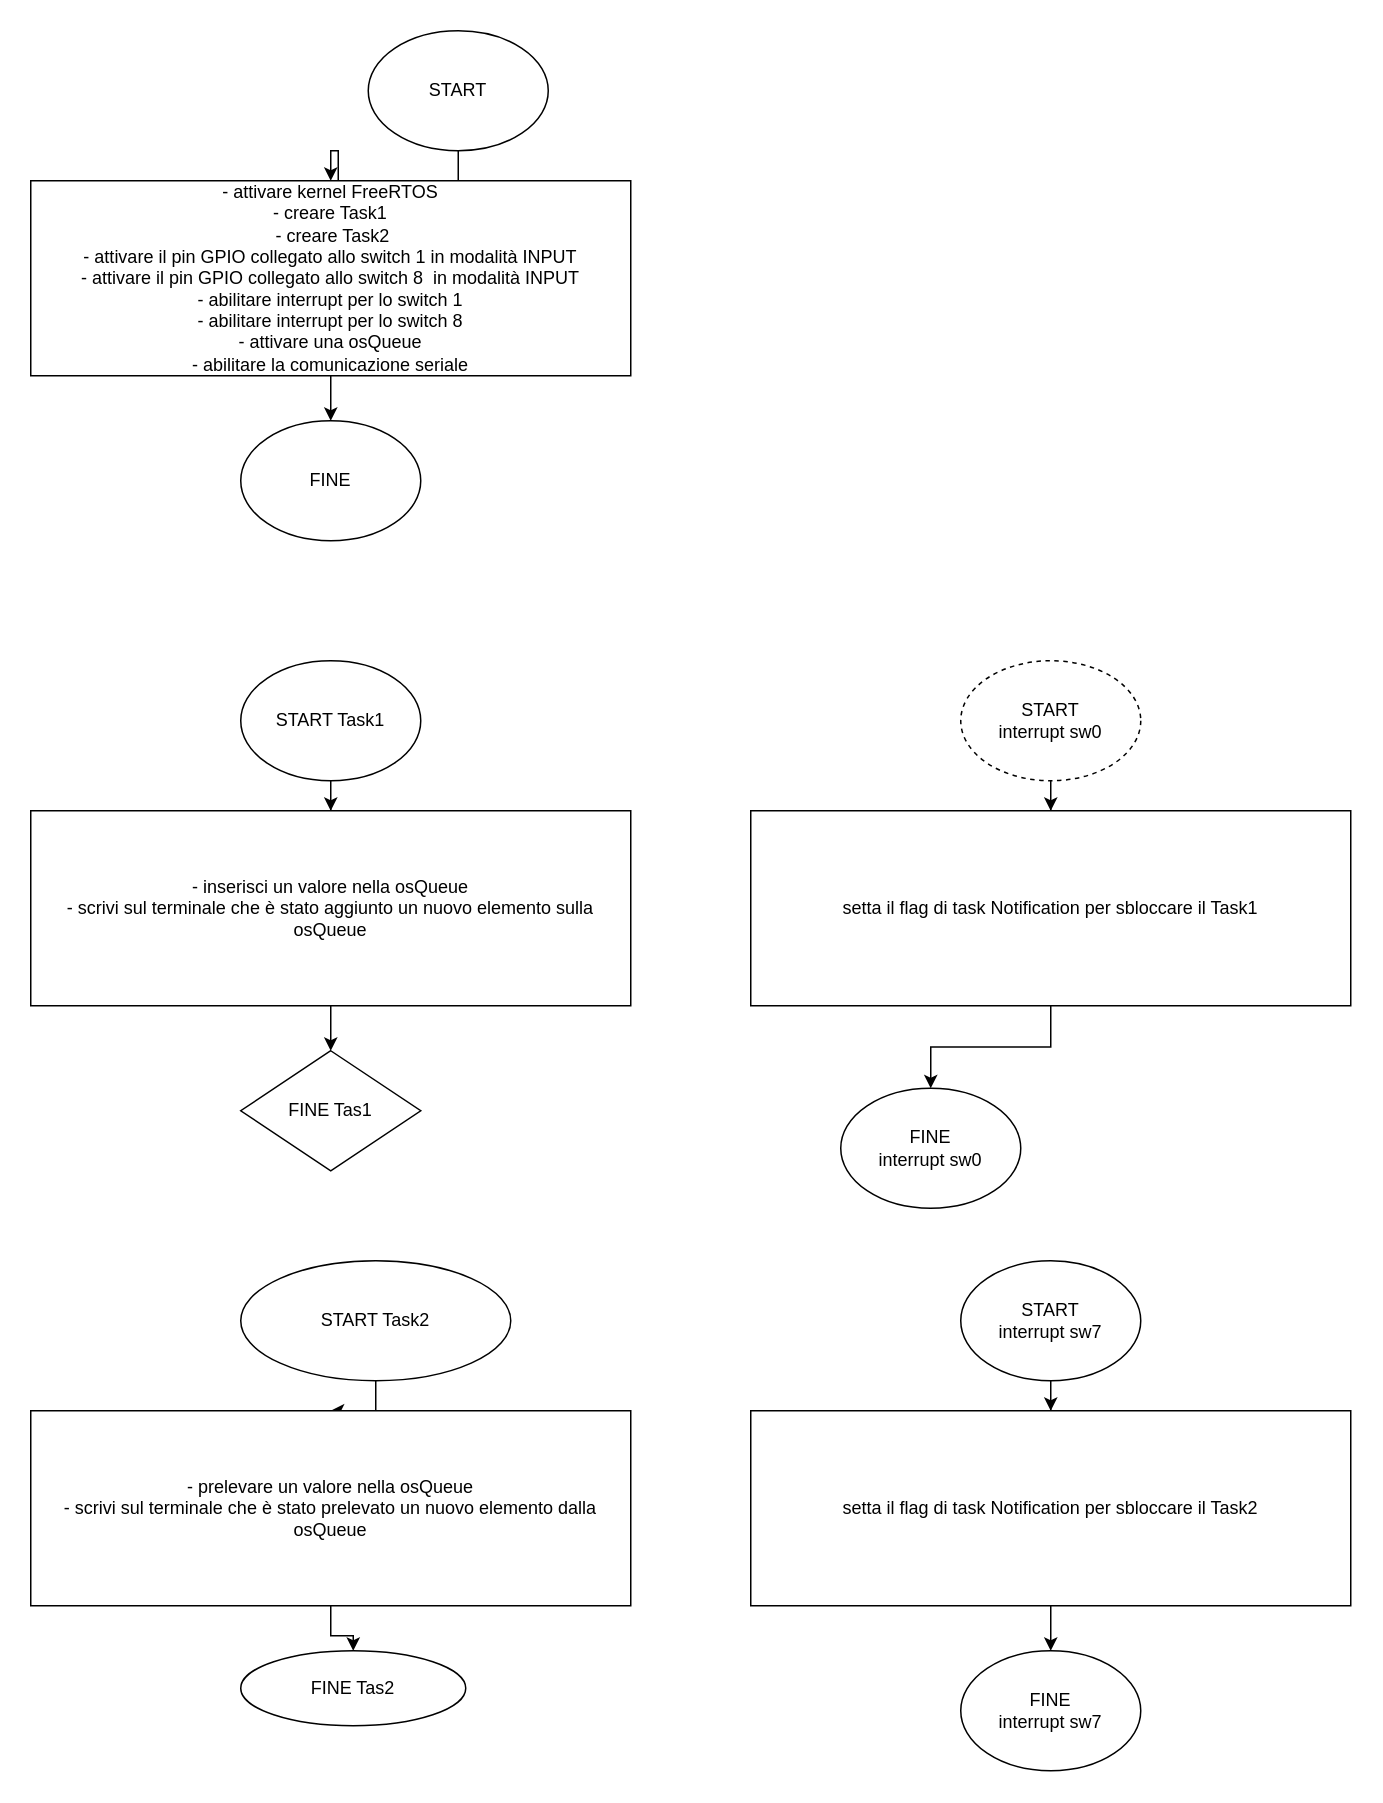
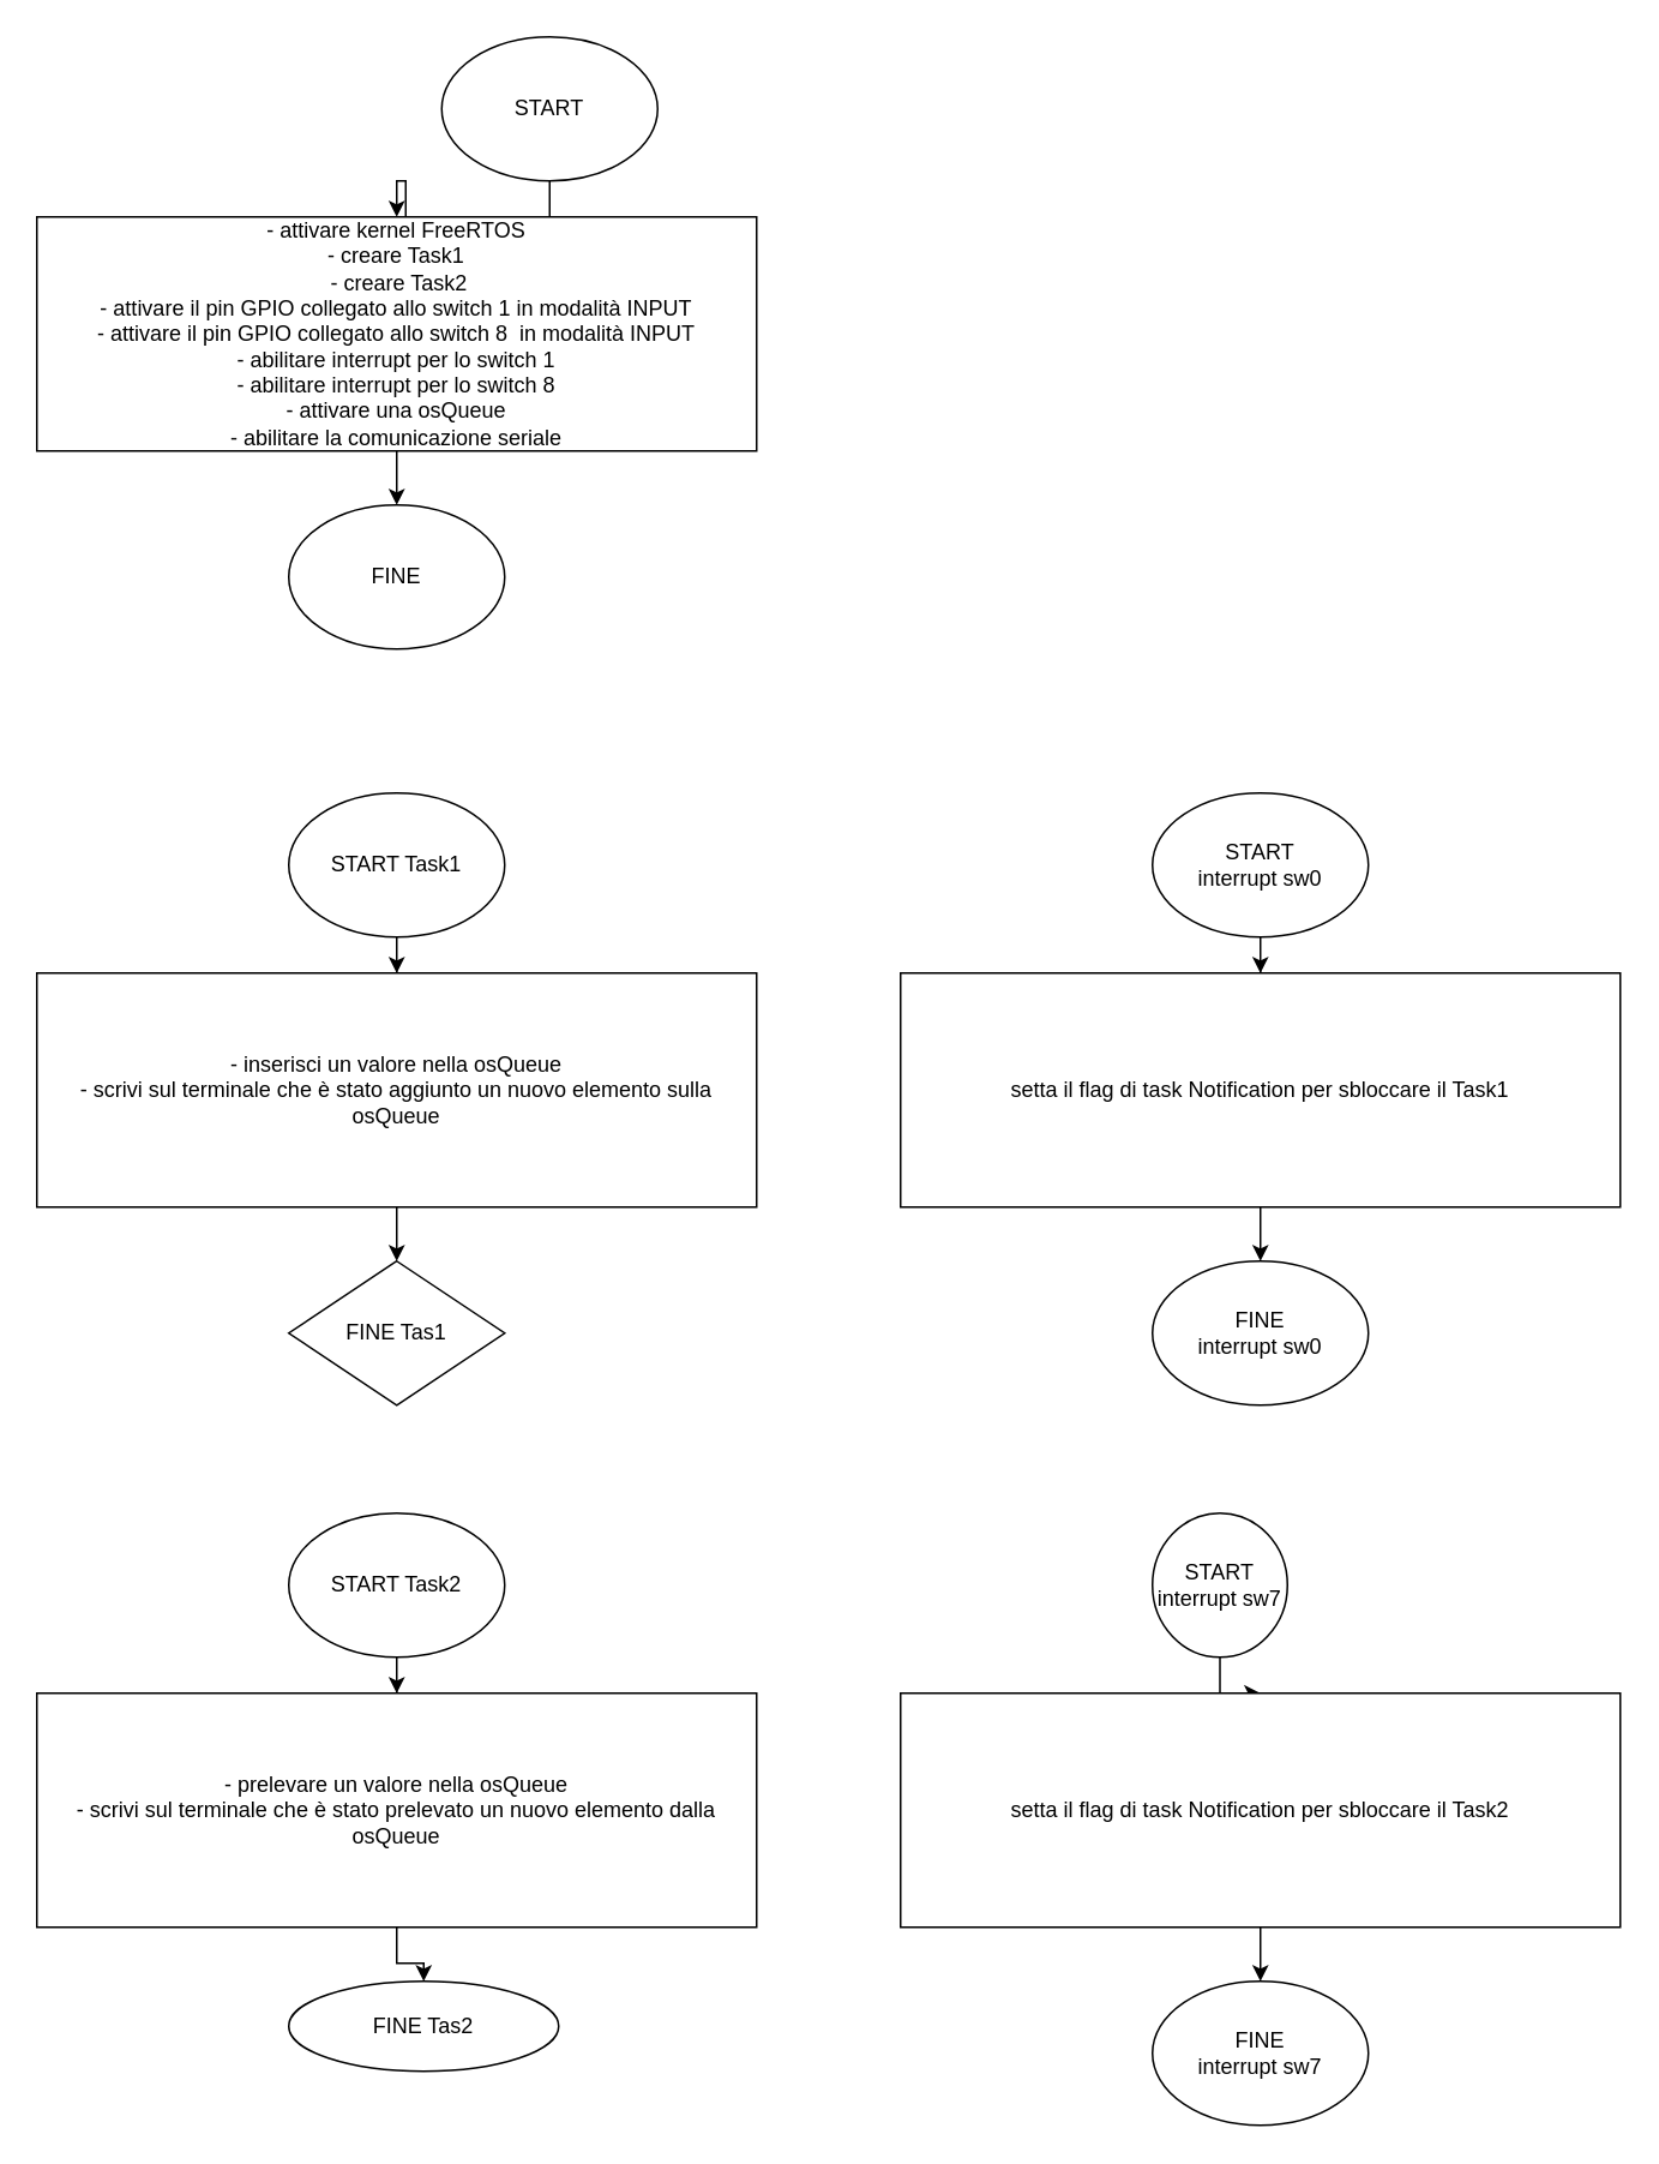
  <mxCell id="0" />
  <mxCell id="1" parent="0" />
  <mxCell id="2" value="" style="edgeStyle=orthogonalEdgeStyle;rounded=0;orthogonalLoop=1;jettySize=auto;html=1;" edge="1" parent="1" source="3" target="5"><mxGeometry relative="1" as="geometry" /></mxCell>
  <mxCell id="3" value="START" style="ellipse;whiteSpace=wrap;html=1;" vertex="1" parent="1"><mxGeometry x="245" y="20" width="120" height="80" as="geometry" /></mxCell>
  <mxCell id="4" value="" style="edgeStyle=orthogonalEdgeStyle;rounded=0;orthogonalLoop=1;jettySize=auto;html=1;" edge="1" parent="1" source="5" target="6"><mxGeometry relative="1" as="geometry" /></mxCell>
  <mxCell id="5" value="- attivare kernel FreeRTOS&lt;br&gt;- creare Task1&lt;br&gt;&amp;nbsp;- creare Task2&lt;br&gt;- attivare il pin GPIO collegato allo switch 1 in modalità INPUT&lt;br&gt;- attivare il pin GPIO collegato allo switch 8 &amp;nbsp;in modalità INPUT&lt;br&gt;- abilitare interrupt per lo switch 1&lt;br&gt;- abilitare interrupt per lo switch 8&lt;br&gt;- attivare una osQueue&lt;br&gt;- abilitare la comunicazione seriale" style="rounded=0;whiteSpace=wrap;html=1;" vertex="1" parent="1"><mxGeometry x="20" y="120" width="400" height="130" as="geometry" /></mxCell>
  <mxCell id="6" value="FINE" style="ellipse;whiteSpace=wrap;html=1;" vertex="1" parent="1"><mxGeometry x="160" y="280" width="120" height="80" as="geometry" /></mxCell>
  <mxCell id="7" value="" style="edgeStyle=orthogonalEdgeStyle;rounded=0;orthogonalLoop=1;jettySize=auto;html=1;" edge="1" parent="1" source="8" target="10"><mxGeometry relative="1" as="geometry" /></mxCell>
  <mxCell id="8" value="START Task1" style="ellipse;whiteSpace=wrap;html=1;" vertex="1" parent="1"><mxGeometry x="160" y="440" width="120" height="80" as="geometry" /></mxCell>
  <mxCell id="9" value="" style="edgeStyle=orthogonalEdgeStyle;rounded=0;orthogonalLoop=1;jettySize=auto;html=1;" edge="1" parent="1" source="10" target="11"><mxGeometry relative="1" as="geometry" /></mxCell>
  <mxCell id="10" value="- inserisci un valore nella osQueue&lt;br&gt;- scrivi sul terminale che è stato aggiunto un nuovo elemento sulla osQueue" style="rounded=0;whiteSpace=wrap;html=1;" vertex="1" parent="1"><mxGeometry x="20" y="540" width="400" height="130" as="geometry" /></mxCell>
  <mxCell id="11" value="FINE Tas1" style="rhombus;whiteSpace=wrap;html=1;" vertex="1" parent="1"><mxGeometry x="160" y="700" width="120" height="80" as="geometry" /></mxCell>
  <mxCell id="12" value="" style="edgeStyle=orthogonalEdgeStyle;rounded=0;orthogonalLoop=1;jettySize=auto;html=1;" edge="1" parent="1" source="13" target="15"><mxGeometry relative="1" as="geometry" /></mxCell>
- <mxCell id="13" value="START Task2" style="ellipse;whiteSpace=wrap;html=1;" vertex="1" parent="1"><mxGeometry x="160" y="840" width="180" height="80" as="geometry" /></mxCell>
+ <mxCell id="13" value="START Task2" style="ellipse;whiteSpace=wrap;html=1;" vertex="1" parent="1"><mxGeometry x="160" y="840" width="120" height="80" as="geometry" /></mxCell>
  <mxCell id="14" value="" style="edgeStyle=orthogonalEdgeStyle;rounded=0;orthogonalLoop=1;jettySize=auto;html=1;" edge="1" parent="1" source="15" target="16"><mxGeometry relative="1" as="geometry" /></mxCell>
  <mxCell id="15" value="- prelevare un valore nella osQueue&lt;br style=&quot;border-color: var(--border-color);&quot;&gt;- scrivi sul terminale che è stato prelevato un nuovo elemento dalla osQueue" style="rounded=0;whiteSpace=wrap;html=1;" vertex="1" parent="1"><mxGeometry x="20" y="940" width="400" height="130" as="geometry" /></mxCell>
  <mxCell id="16" value="FINE Tas2" style="ellipse;whiteSpace=wrap;html=1;" vertex="1" parent="1"><mxGeometry x="160" y="1100" width="150" height="50" as="geometry" /></mxCell>
  <mxCell id="17" value="" style="edgeStyle=orthogonalEdgeStyle;rounded=0;orthogonalLoop=1;jettySize=auto;html=1;" edge="1" parent="1" source="18" target="20"><mxGeometry relative="1" as="geometry" /></mxCell>
- <mxCell id="18" value="START&lt;br&gt;interrupt sw0" style="ellipse;whiteSpace=wrap;html=1;dashed=1;" vertex="1" parent="1"><mxGeometry x="640" y="440" width="120" height="80" as="geometry" /></mxCell>
+ <mxCell id="18" value="START&lt;br&gt;interrupt sw0" style="ellipse;whiteSpace=wrap;html=1;" vertex="1" parent="1"><mxGeometry x="640" y="440" width="120" height="80" as="geometry" /></mxCell>
  <mxCell id="19" value="" style="edgeStyle=orthogonalEdgeStyle;rounded=0;orthogonalLoop=1;jettySize=auto;html=1;" edge="1" parent="1" source="20" target="21"><mxGeometry relative="1" as="geometry" /></mxCell>
  <mxCell id="20" value="setta il flag di task Notification per sbloccare il Task1" style="rounded=0;whiteSpace=wrap;html=1;" vertex="1" parent="1"><mxGeometry x="500" y="540" width="400" height="130" as="geometry" /></mxCell>
- <mxCell id="21" value="FINE&lt;br&gt;interrupt sw0" style="ellipse;whiteSpace=wrap;html=1;" vertex="1" parent="1"><mxGeometry x="560" y="725" width="120" height="80" as="geometry" /></mxCell>
+ <mxCell id="21" value="FINE&lt;br&gt;interrupt sw0" style="ellipse;whiteSpace=wrap;html=1;" vertex="1" parent="1"><mxGeometry x="640" y="700" width="120" height="80" as="geometry" /></mxCell>
  <mxCell id="22" value="" style="edgeStyle=orthogonalEdgeStyle;rounded=0;orthogonalLoop=1;jettySize=auto;html=1;" edge="1" parent="1" source="23" target="25"><mxGeometry relative="1" as="geometry" /></mxCell>
- <mxCell id="23" value="START&lt;br&gt;interrupt sw7" style="ellipse;whiteSpace=wrap;html=1;" vertex="1" parent="1"><mxGeometry x="640" y="840" width="120" height="80" as="geometry" /></mxCell>
+ <mxCell id="23" value="START&lt;br&gt;interrupt sw7" style="ellipse;whiteSpace=wrap;html=1;" vertex="1" parent="1"><mxGeometry x="640" y="840" width="75" height="80" as="geometry" /></mxCell>
  <mxCell id="24" value="" style="edgeStyle=orthogonalEdgeStyle;rounded=0;orthogonalLoop=1;jettySize=auto;html=1;" edge="1" parent="1" source="25" target="26"><mxGeometry relative="1" as="geometry" /></mxCell>
  <mxCell id="25" value="setta il flag di task Notification per sbloccare il Task2" style="rounded=0;whiteSpace=wrap;html=1;" vertex="1" parent="1"><mxGeometry x="500" y="940" width="400" height="130" as="geometry" /></mxCell>
  <mxCell id="26" value="FINE&lt;br&gt;interrupt sw7" style="ellipse;whiteSpace=wrap;html=1;" vertex="1" parent="1"><mxGeometry x="640" y="1100" width="120" height="80" as="geometry" /></mxCell>
